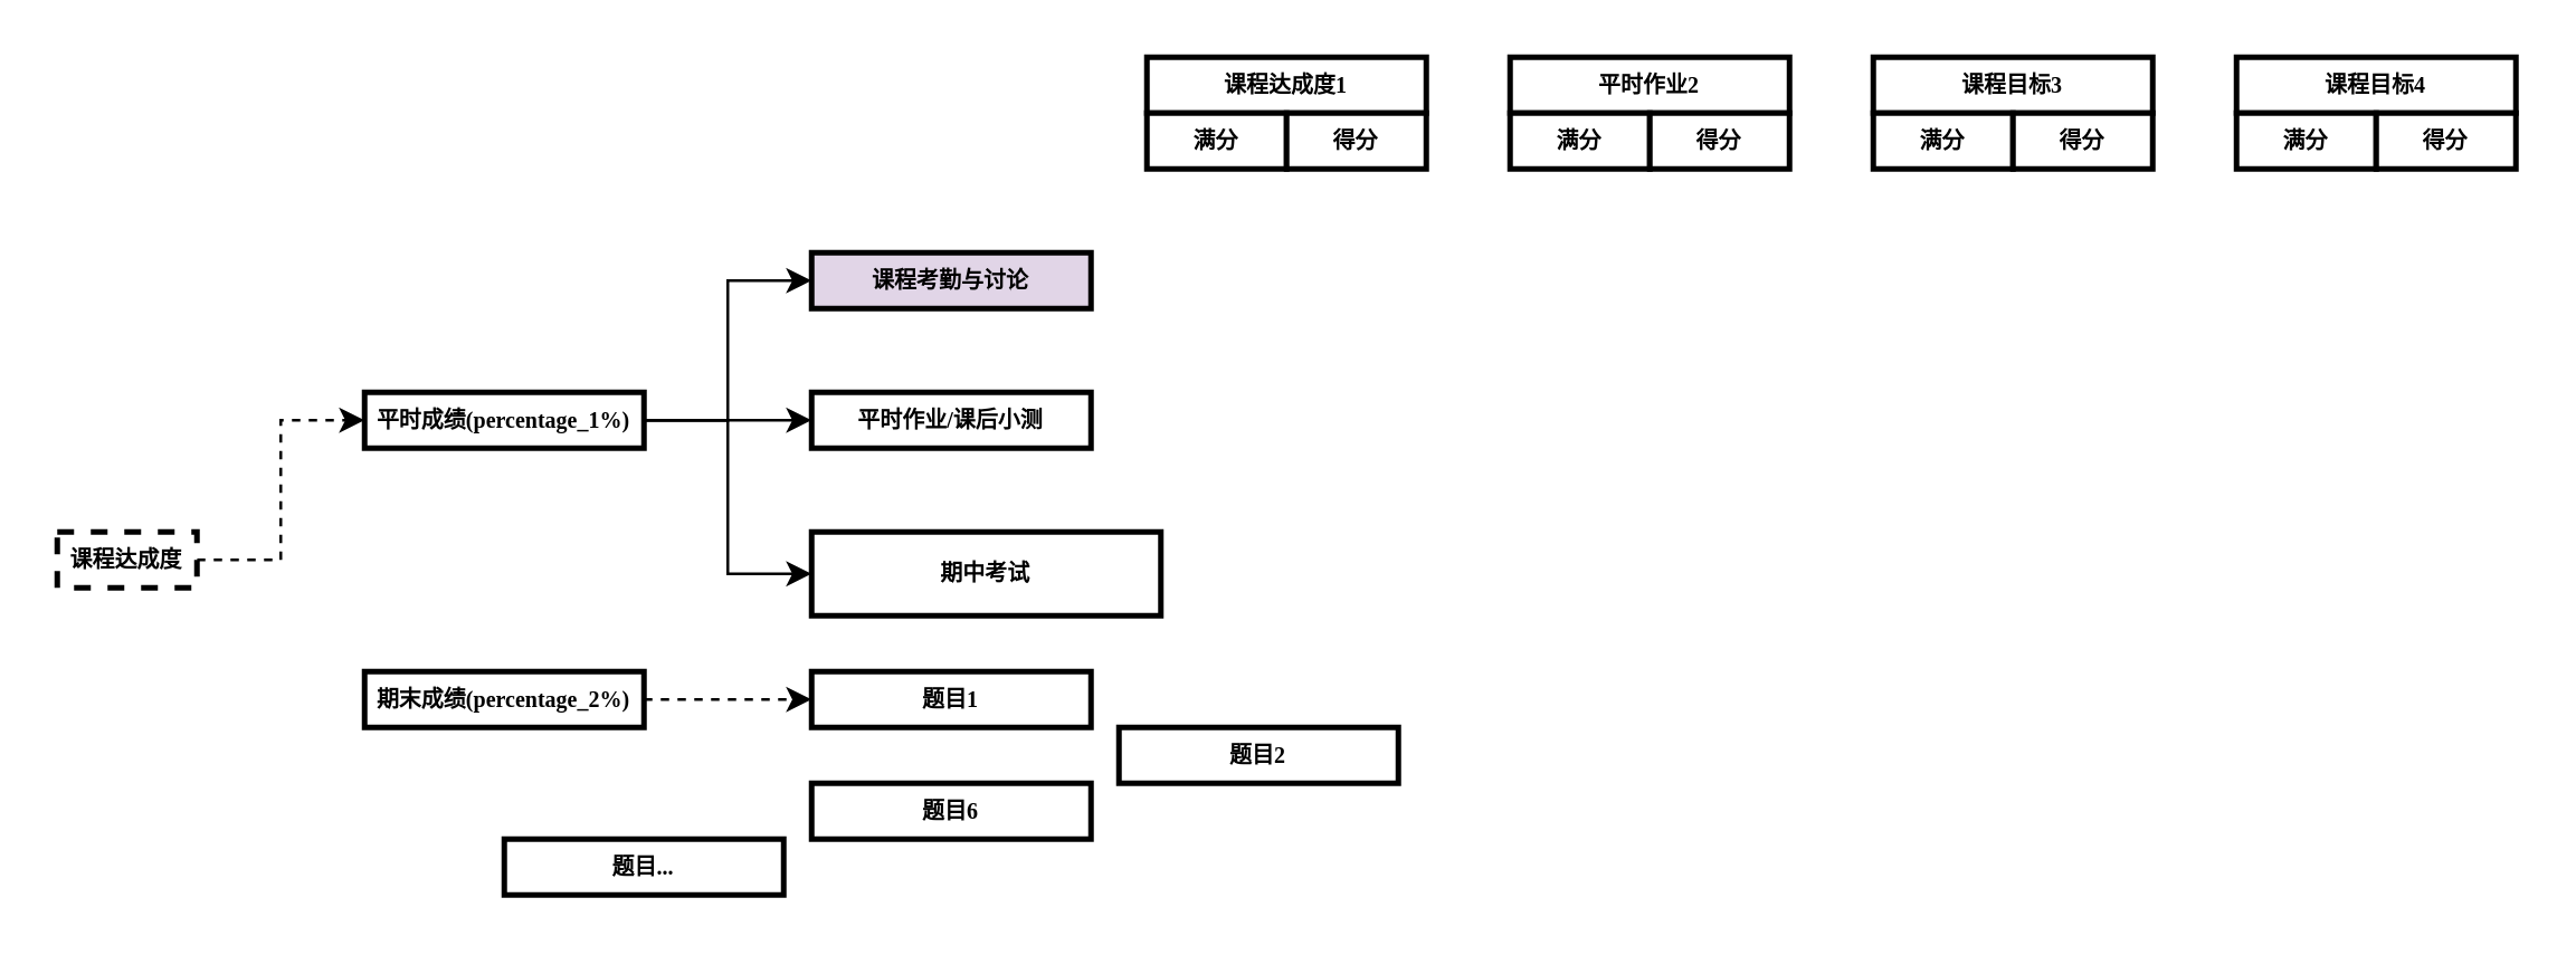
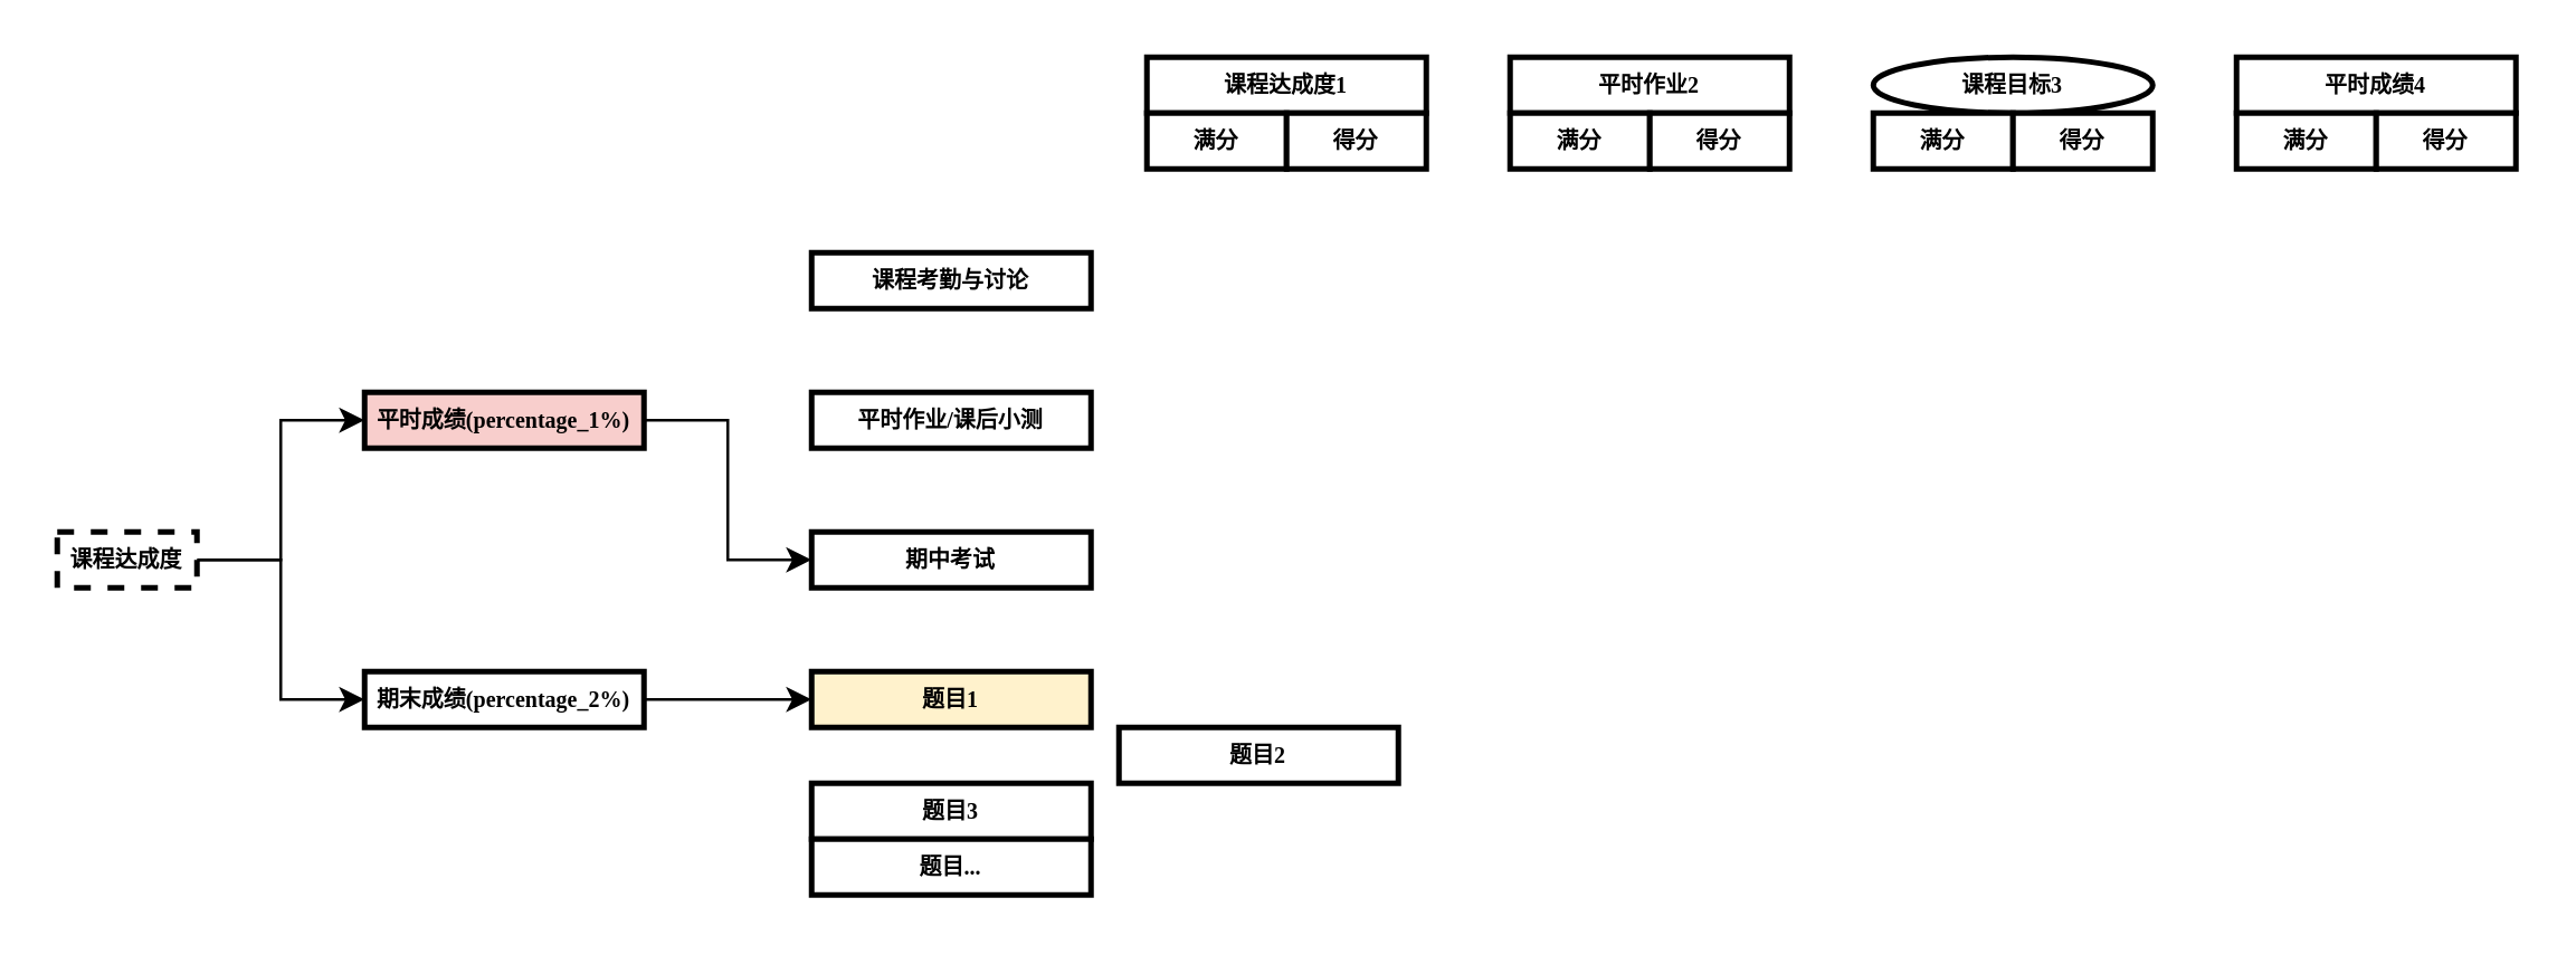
  <mxCell id="0" />
  <mxCell id="1" parent="0" />
- <mxCell id="2" style="edgeStyle=orthogonalEdgeStyle;rounded=0;orthogonalLoop=1;jettySize=auto;html=1;entryX=0;entryY=0.5;entryDx=0;entryDy=0;dashed=1;" edge="1" parent="1" source="4" target="8"><mxGeometry relative="1" as="geometry" /></mxCell>
+ <mxCell id="2" style="edgeStyle=orthogonalEdgeStyle;rounded=0;orthogonalLoop=1;jettySize=auto;html=1;entryX=0;entryY=0.5;entryDx=0;entryDy=0;" edge="1" parent="1" source="4" target="8"><mxGeometry relative="1" as="geometry" /></mxCell>
+ <mxCell id="3" style="edgeStyle=orthogonalEdgeStyle;rounded=0;orthogonalLoop=1;jettySize=auto;html=1;entryX=0;entryY=0.5;entryDx=0;entryDy=0;" edge="1" parent="1" source="4" target="10"><mxGeometry relative="1" as="geometry" /></mxCell>
  <mxCell id="4" value="课程达成度" style="whiteSpace=wrap;html=1;fontStyle=1;fontFamily=Comic Sans MS;strokeWidth=2;fontSize=8;dashed=1;" vertex="1" parent="1"><mxGeometry x="20" y="190" width="50" height="20" as="geometry" /></mxCell>
- <mxCell id="5" style="edgeStyle=orthogonalEdgeStyle;rounded=0;orthogonalLoop=1;jettySize=auto;html=1;exitX=1;exitY=0.5;exitDx=0;exitDy=0;entryX=0;entryY=0.5;entryDx=0;entryDy=0;" edge="1" parent="1" source="8" target="11"><mxGeometry relative="1" as="geometry" /></mxCell>
- <mxCell id="6" style="edgeStyle=orthogonalEdgeStyle;rounded=0;orthogonalLoop=1;jettySize=auto;html=1;exitX=1;exitY=0.5;exitDx=0;exitDy=0;entryX=0;entryY=0.5;entryDx=0;entryDy=0;" edge="1" parent="1" source="8" target="12"><mxGeometry relative="1" as="geometry" /></mxCell>
  <mxCell id="7" style="edgeStyle=orthogonalEdgeStyle;rounded=0;orthogonalLoop=1;jettySize=auto;html=1;exitX=1;exitY=0.5;exitDx=0;exitDy=0;entryX=0;entryY=0.5;entryDx=0;entryDy=0;" edge="1" parent="1" source="8" target="13"><mxGeometry relative="1" as="geometry" /></mxCell>
- <mxCell id="8" value="平时成绩(percentage_1%)" style="whiteSpace=wrap;html=1;fontStyle=1;fontFamily=Comic Sans MS;strokeWidth=2;fontSize=8;" vertex="1" parent="1"><mxGeometry x="130" y="140" width="100" height="20" as="geometry" /></mxCell>
- <mxCell id="9" style="edgeStyle=orthogonalEdgeStyle;rounded=0;orthogonalLoop=1;jettySize=auto;html=1;exitX=1;exitY=0.5;exitDx=0;exitDy=0;entryX=0;entryY=0.5;entryDx=0;entryDy=0;dashed=1;" edge="1" parent="1" source="10" target="14"><mxGeometry relative="1" as="geometry" /></mxCell>
+ <mxCell id="8" value="平时成绩(percentage_1%)" style="whiteSpace=wrap;html=1;fontStyle=1;fontFamily=Comic Sans MS;strokeWidth=2;fontSize=8;fillColor=#f8cecc;" vertex="1" parent="1"><mxGeometry x="130" y="140" width="100" height="20" as="geometry" /></mxCell>
+ <mxCell id="9" style="edgeStyle=orthogonalEdgeStyle;rounded=0;orthogonalLoop=1;jettySize=auto;html=1;exitX=1;exitY=0.5;exitDx=0;exitDy=0;entryX=0;entryY=0.5;entryDx=0;entryDy=0;" edge="1" parent="1" source="10" target="14"><mxGeometry relative="1" as="geometry" /></mxCell>
  <mxCell id="10" value="期末成绩(percentage_2%)" style="whiteSpace=wrap;html=1;fontStyle=1;fontFamily=Comic Sans MS;strokeWidth=2;fontSize=8;" vertex="1" parent="1"><mxGeometry x="130" y="240" width="100" height="20" as="geometry" /></mxCell>
- <mxCell id="11" value="课程考勤与讨论" style="whiteSpace=wrap;html=1;fontStyle=1;fontFamily=Comic Sans MS;strokeWidth=2;fontSize=8;fillColor=#e1d5e7;" vertex="1" parent="1"><mxGeometry x="290" y="90" width="100" height="20" as="geometry" /></mxCell>
+ <mxCell id="11" value="课程考勤与讨论" style="whiteSpace=wrap;html=1;fontStyle=1;fontFamily=Comic Sans MS;strokeWidth=2;fontSize=8;" vertex="1" parent="1"><mxGeometry x="290" y="90" width="100" height="20" as="geometry" /></mxCell>
  <mxCell id="12" value="平时作业/课后小测" style="whiteSpace=wrap;html=1;fontStyle=1;fontFamily=Comic Sans MS;strokeWidth=2;fontSize=8;" vertex="1" parent="1"><mxGeometry x="290" y="140" width="100" height="20" as="geometry" /></mxCell>
- <mxCell id="13" value="期中考试" style="whiteSpace=wrap;html=1;fontStyle=1;fontFamily=Comic Sans MS;strokeWidth=2;fontSize=8;" vertex="1" parent="1"><mxGeometry x="290" y="190" width="125" height="30" as="geometry" /></mxCell>
- <mxCell id="14" value="题目1" style="whiteSpace=wrap;html=1;fontStyle=1;fontFamily=Comic Sans MS;strokeWidth=2;fontSize=8;" vertex="1" parent="1"><mxGeometry x="290" y="240" width="100" height="20" as="geometry" /></mxCell>
+ <mxCell id="13" value="期中考试" style="whiteSpace=wrap;html=1;fontStyle=1;fontFamily=Comic Sans MS;strokeWidth=2;fontSize=8;" vertex="1" parent="1"><mxGeometry x="290" y="190" width="100" height="20" as="geometry" /></mxCell>
+ <mxCell id="14" value="题目1" style="whiteSpace=wrap;html=1;fontStyle=1;fontFamily=Comic Sans MS;strokeWidth=2;fontSize=8;fillColor=#fff2cc;" vertex="1" parent="1"><mxGeometry x="290" y="240" width="100" height="20" as="geometry" /></mxCell>
  <mxCell id="15" value="课程达成度1" style="whiteSpace=wrap;html=1;fontStyle=1;fontFamily=Comic Sans MS;strokeWidth=2;fontSize=8;" vertex="1" parent="1"><mxGeometry x="410" y="20" width="100" height="20" as="geometry" /></mxCell>
  <mxCell id="16" value="题目2" style="whiteSpace=wrap;html=1;fontStyle=1;fontFamily=Comic Sans MS;strokeWidth=2;fontSize=8;" vertex="1" parent="1"><mxGeometry x="400" y="260" width="100" height="20" as="geometry" /></mxCell>
- <mxCell id="17" value="题目6" style="whiteSpace=wrap;html=1;fontStyle=1;fontFamily=Comic Sans MS;strokeWidth=2;fontSize=8;" vertex="1" parent="1"><mxGeometry x="290" y="280" width="100" height="20" as="geometry" /></mxCell>
- <mxCell id="18" value="题目..." style="whiteSpace=wrap;html=1;fontStyle=1;fontFamily=Comic Sans MS;strokeWidth=2;fontSize=8;" vertex="1" parent="1"><mxGeometry x="180" y="300" width="100" height="20" as="geometry" /></mxCell>
+ <mxCell id="17" value="题目3" style="whiteSpace=wrap;html=1;fontStyle=1;fontFamily=Comic Sans MS;strokeWidth=2;fontSize=8;" vertex="1" parent="1"><mxGeometry x="290" y="280" width="100" height="20" as="geometry" /></mxCell>
+ <mxCell id="18" value="题目..." style="whiteSpace=wrap;html=1;fontStyle=1;fontFamily=Comic Sans MS;strokeWidth=2;fontSize=8;" vertex="1" parent="1"><mxGeometry x="290" y="300" width="100" height="20" as="geometry" /></mxCell>
  <mxCell id="19" value="平时作业2" style="whiteSpace=wrap;html=1;fontStyle=1;fontFamily=Comic Sans MS;strokeWidth=2;fontSize=8;" vertex="1" parent="1"><mxGeometry x="540" y="20" width="100" height="20" as="geometry" /></mxCell>
- <mxCell id="20" value="课程目标3" style="whiteSpace=wrap;html=1;fontStyle=1;fontFamily=Comic Sans MS;strokeWidth=2;fontSize=8;" vertex="1" parent="1"><mxGeometry x="670" y="20" width="100" height="20" as="geometry" /></mxCell>
- <mxCell id="21" value="课程目标4" style="whiteSpace=wrap;html=1;fontStyle=1;fontFamily=Comic Sans MS;strokeWidth=2;fontSize=8;" vertex="1" parent="1"><mxGeometry x="800" y="20" width="100" height="20" as="geometry" /></mxCell>
+ <mxCell id="20" value="课程目标3" style="ellipse;whiteSpace=wrap;html=1;fontStyle=1;fontFamily=Comic Sans MS;strokeWidth=2;fontSize=8;" vertex="1" parent="1"><mxGeometry x="670" y="20" width="100" height="20" as="geometry" /></mxCell>
+ <mxCell id="21" value="平时成绩4" style="whiteSpace=wrap;html=1;fontStyle=1;fontFamily=Comic Sans MS;strokeWidth=2;fontSize=8;" vertex="1" parent="1"><mxGeometry x="800" y="20" width="100" height="20" as="geometry" /></mxCell>
  <mxCell id="22" value="满分" style="whiteSpace=wrap;html=1;fontStyle=1;fontFamily=Comic Sans MS;strokeWidth=2;fontSize=8;" vertex="1" parent="1"><mxGeometry x="410" y="40" width="50" height="20" as="geometry" /></mxCell>
  <mxCell id="23" value="得分" style="whiteSpace=wrap;html=1;fontStyle=1;fontFamily=Comic Sans MS;strokeWidth=2;fontSize=8;" vertex="1" parent="1"><mxGeometry x="460" y="40" width="50" height="20" as="geometry" /></mxCell>
  <mxCell id="24" value="满分" style="whiteSpace=wrap;html=1;fontStyle=1;fontFamily=Comic Sans MS;strokeWidth=2;fontSize=8;" vertex="1" parent="1"><mxGeometry x="540" y="40" width="50" height="20" as="geometry" /></mxCell>
  <mxCell id="25" value="得分" style="whiteSpace=wrap;html=1;fontStyle=1;fontFamily=Comic Sans MS;strokeWidth=2;fontSize=8;" vertex="1" parent="1"><mxGeometry x="590" y="40" width="50" height="20" as="geometry" /></mxCell>
  <mxCell id="26" value="满分" style="whiteSpace=wrap;html=1;fontStyle=1;fontFamily=Comic Sans MS;strokeWidth=2;fontSize=8;" vertex="1" parent="1"><mxGeometry x="670" y="40" width="50" height="20" as="geometry" /></mxCell>
  <mxCell id="27" value="得分" style="whiteSpace=wrap;html=1;fontStyle=1;fontFamily=Comic Sans MS;strokeWidth=2;fontSize=8;" vertex="1" parent="1"><mxGeometry x="720" y="40" width="50" height="20" as="geometry" /></mxCell>
  <mxCell id="28" value="满分" style="whiteSpace=wrap;html=1;fontStyle=1;fontFamily=Comic Sans MS;strokeWidth=2;fontSize=8;" vertex="1" parent="1"><mxGeometry x="800" y="40" width="50" height="20" as="geometry" /></mxCell>
  <mxCell id="29" value="得分" style="whiteSpace=wrap;html=1;fontStyle=1;fontFamily=Comic Sans MS;strokeWidth=2;fontSize=8;" vertex="1" parent="1"><mxGeometry x="850" y="40" width="50" height="20" as="geometry" /></mxCell>
